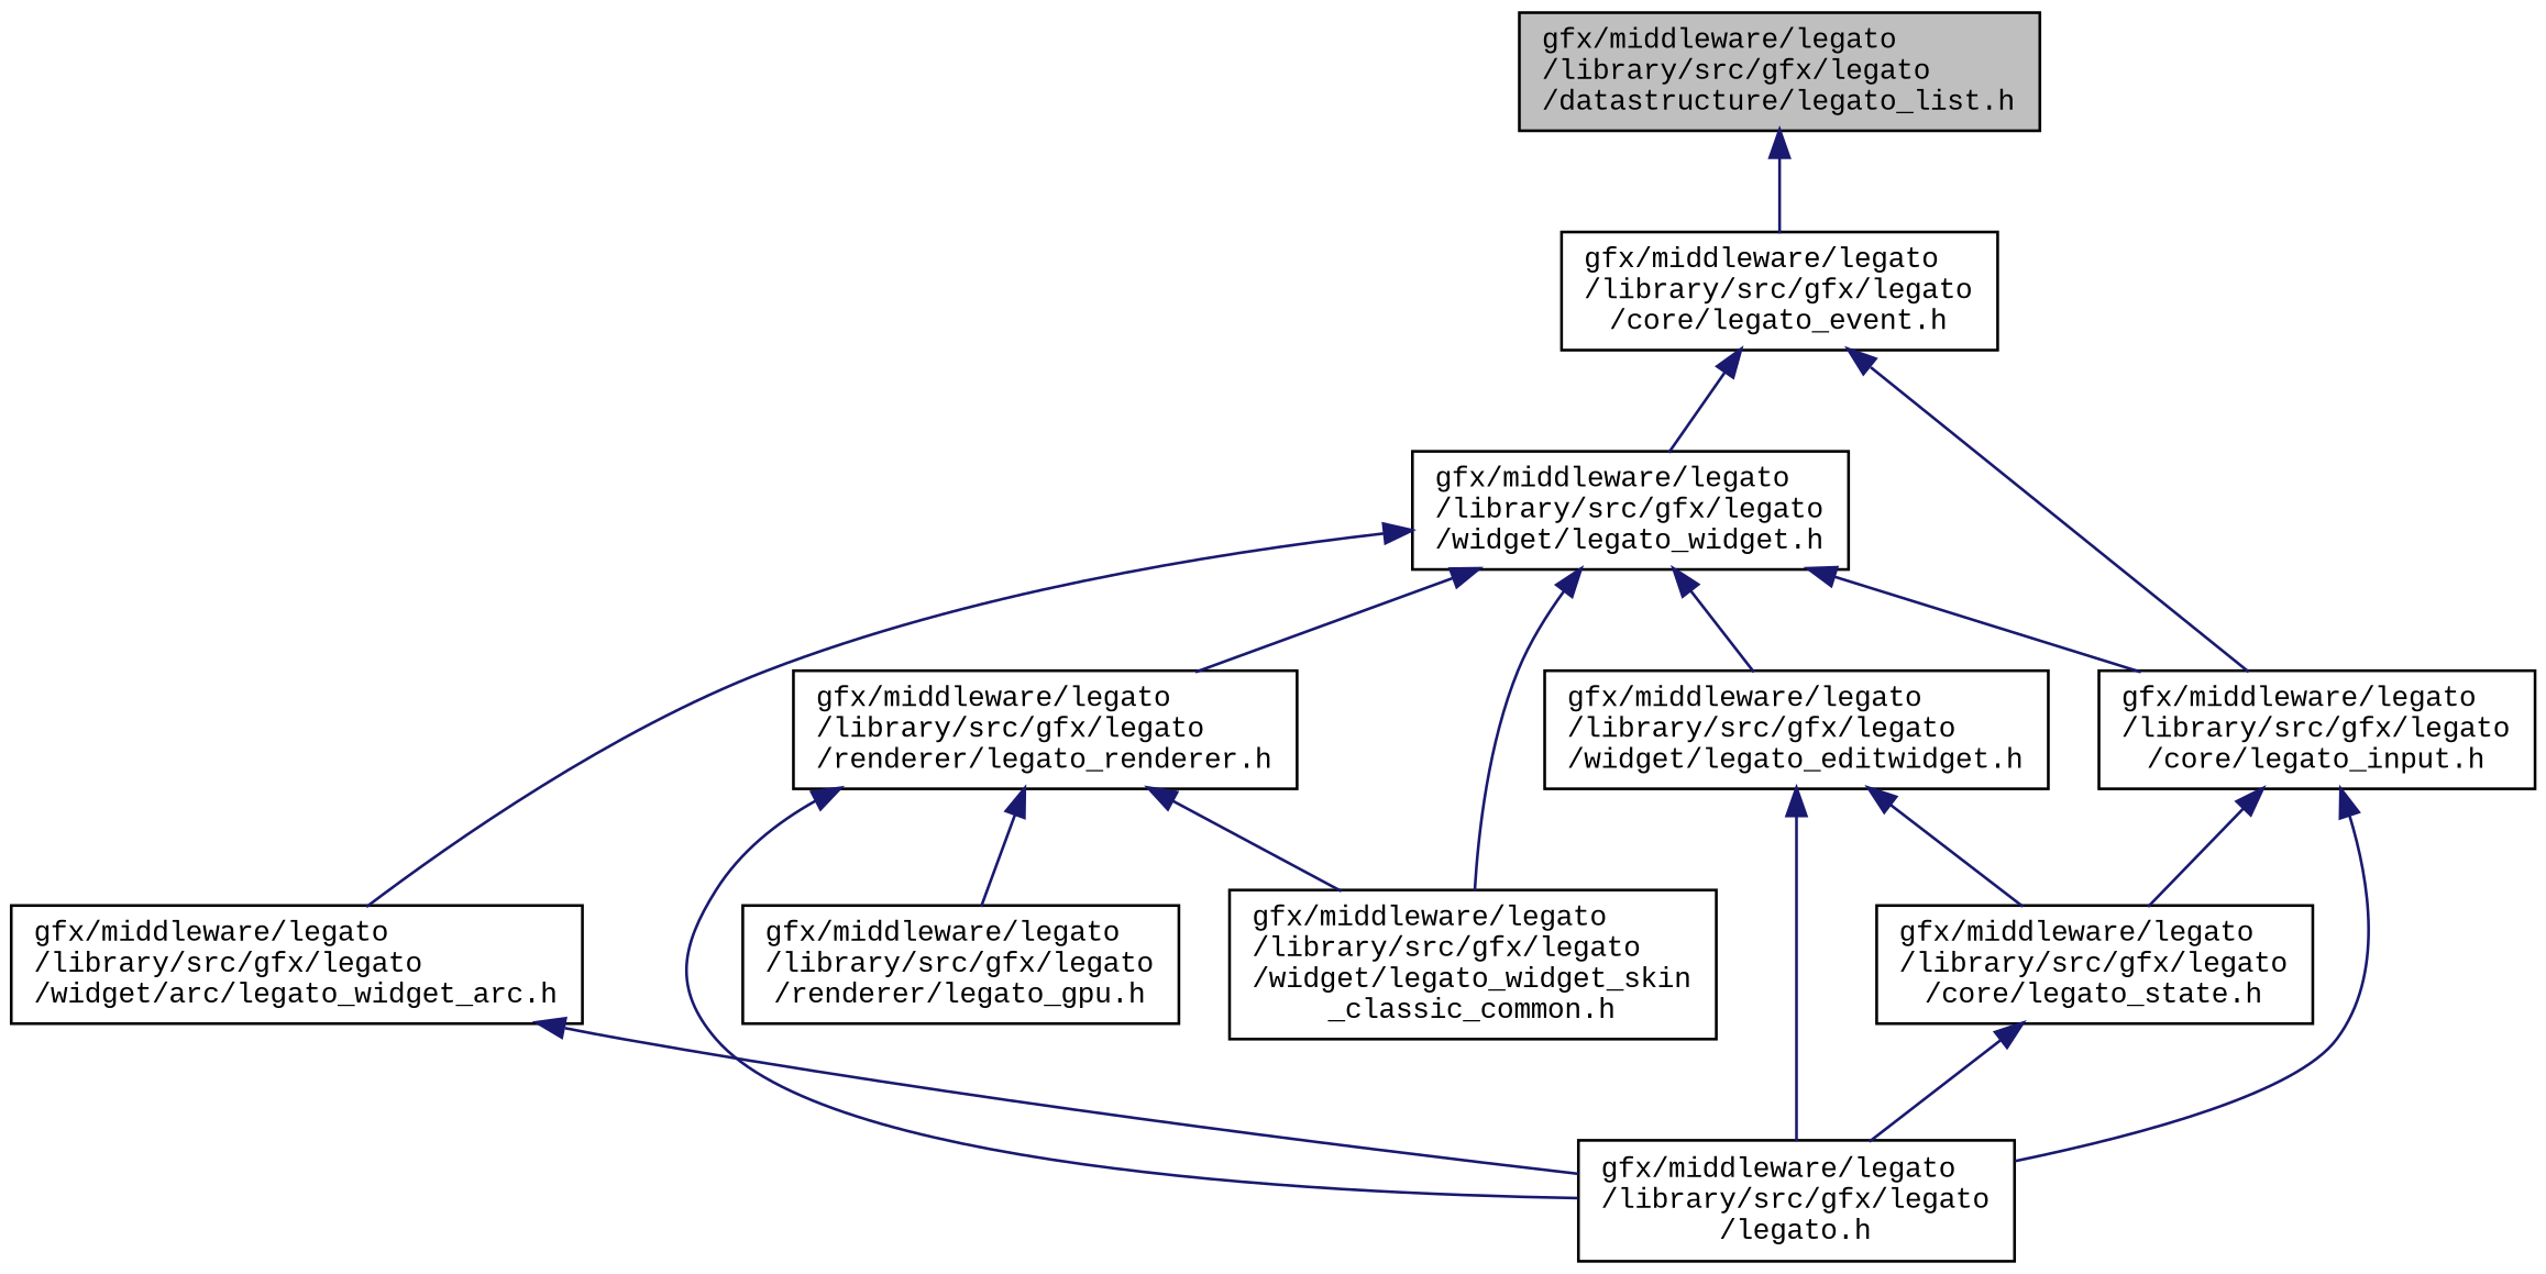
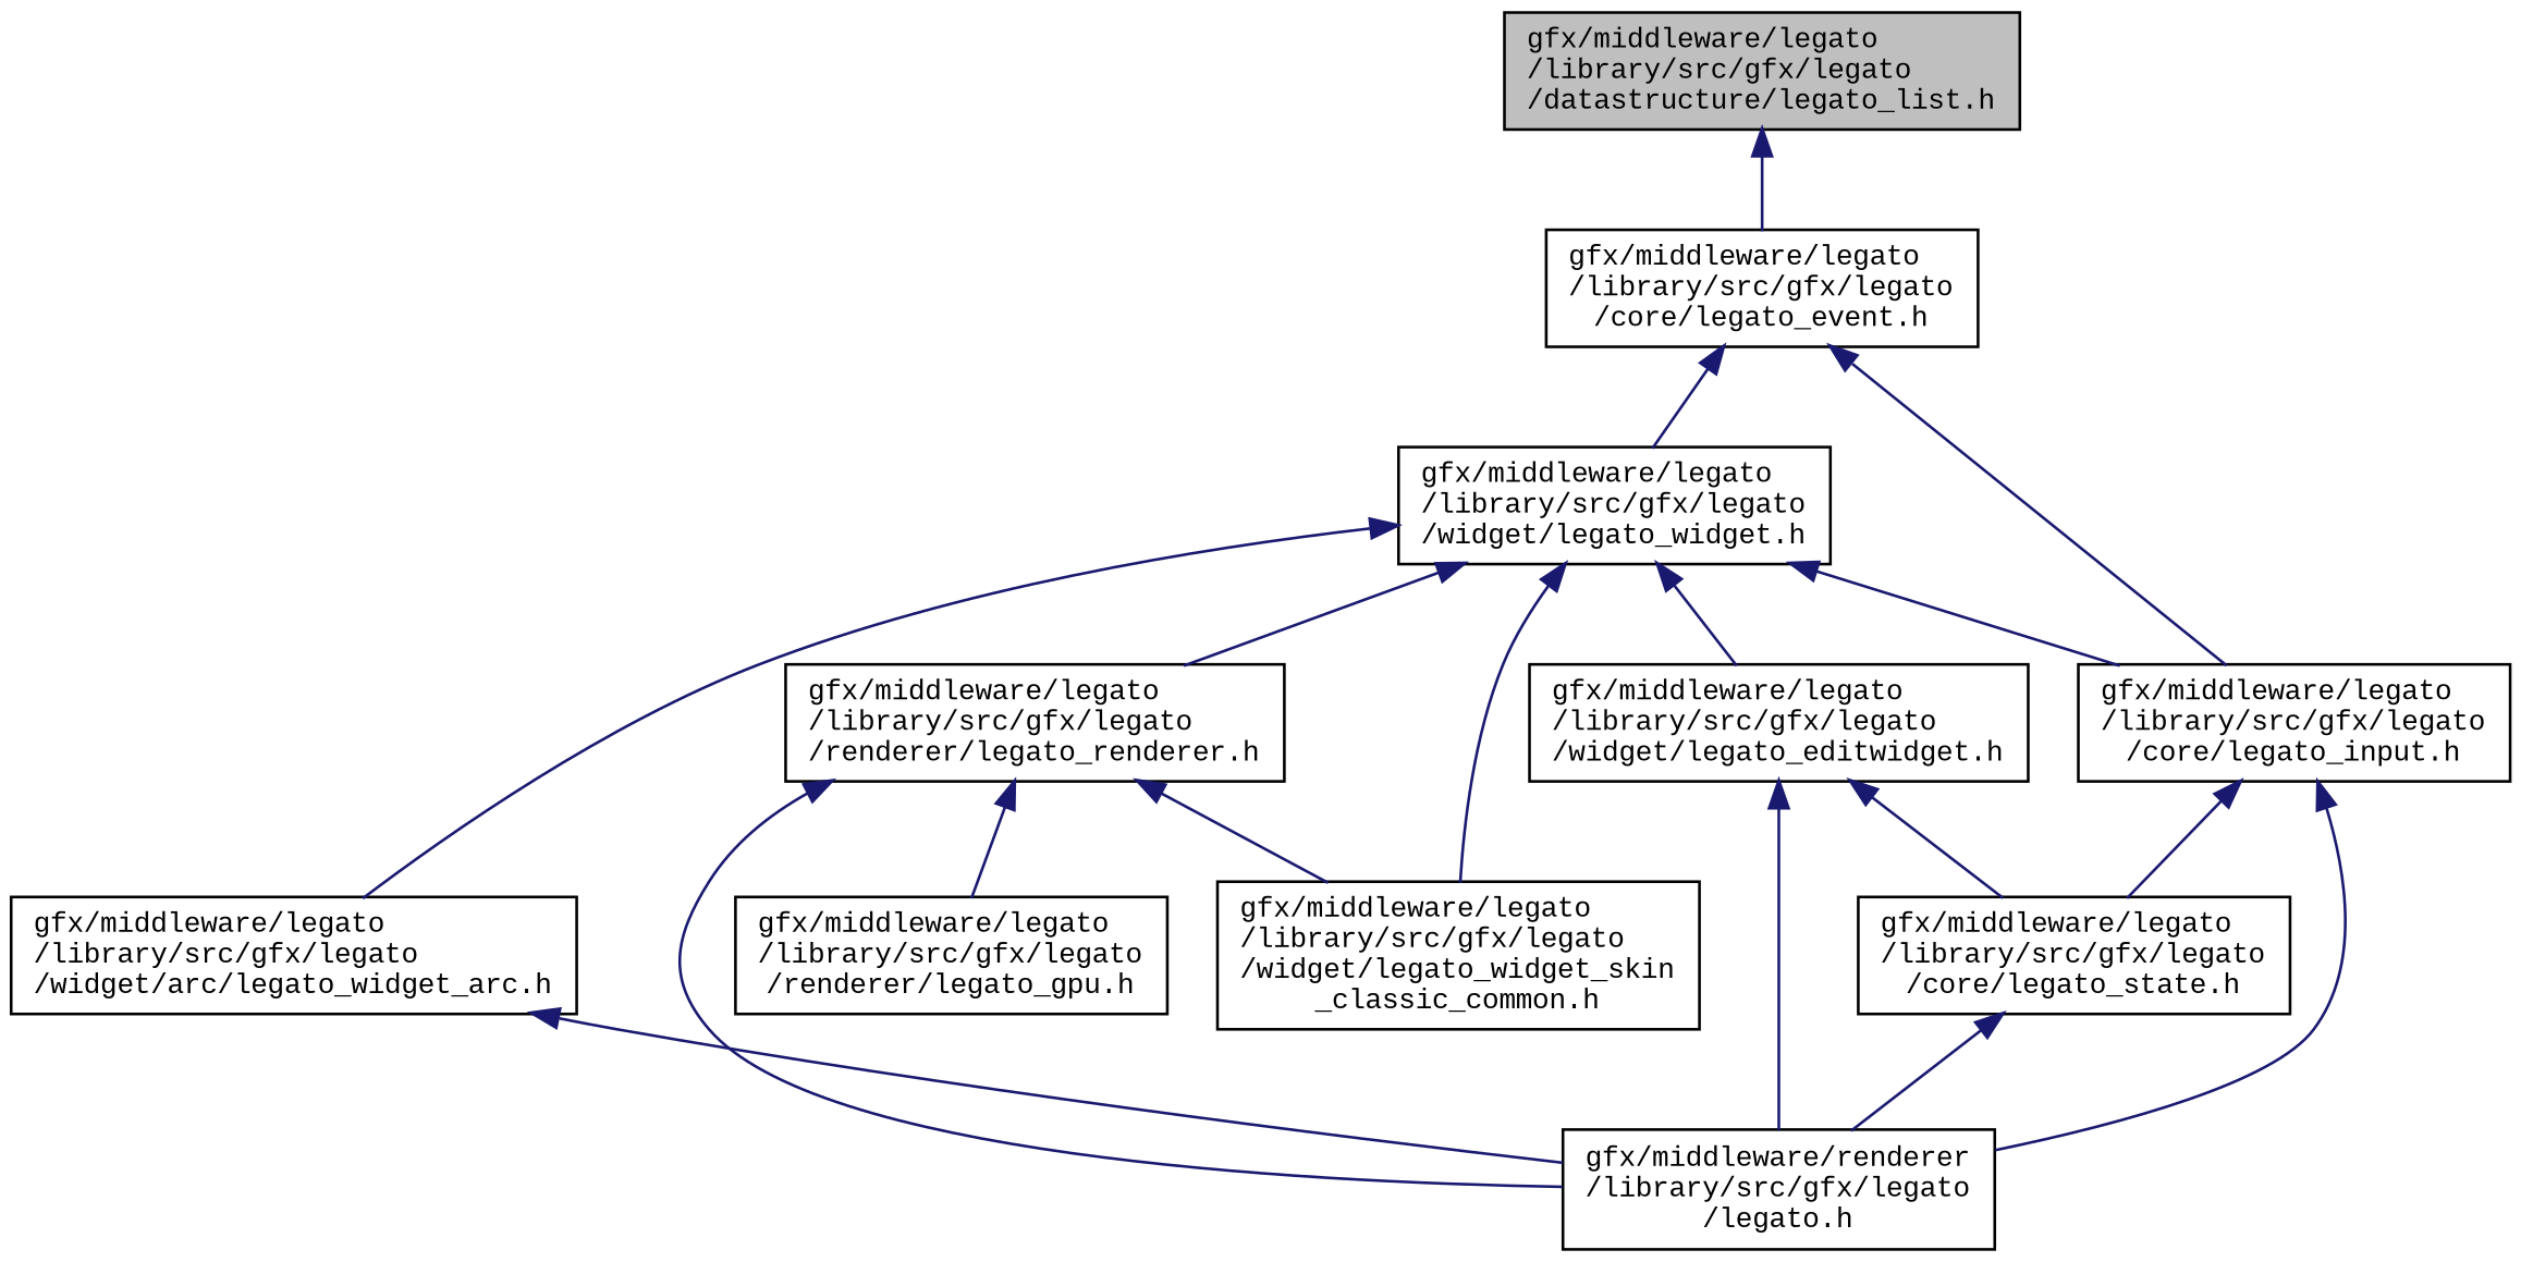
  digraph {
    fontname="Liberation Mono"
    node [color=black fillcolor=white fontname="Liberation Mono" fontsize=10 shape=record style=filled]
    edge [color=midnightblue dir=back fontname="Liberation Mono" fontsize=10 labelfontname=Helvetica labelfontsize=10 style=solid]
    n1 [fillcolor=grey75 fontcolor=black height=0.2 label="gfx/middleware/legato\l/library/src/gfx/legato\l/datastructure/legato_list.h" width=0.4]
    n2 [height=0.2 label="gfx/middleware/legato\l/library/src/gfx/legato\l/core/legato_event.h" width=0.4]
    n3 [height=0.2 label="gfx/middleware/legato\l/library/src/gfx/legato\l/core/legato_input.h" width=0.4]
    n4 [height=0.2 label="gfx/middleware/legato\l/library/src/gfx/legato\l/widget/legato_widget.h" width=0.4]
    n5 [height=0.2 label="gfx/middleware/legato\l/library/src/gfx/legato\l/core/legato_state.h" width=0.4]
-   n6 [height=0.2 label="gfx/middleware/legato\l/library/src/gfx/legato\l/legato.h" width=0.4]
+   n6 [height=0.2 label="gfx/middleware/renderer\l/library/src/gfx/legato\l/legato.h" width=0.4]
    n7 [height=0.2 label="gfx/middleware/legato\l/library/src/gfx/legato\l/renderer/legato_renderer.h" width=0.4]
    n8 [height=0.2 label="gfx/middleware/legato\l/library/src/gfx/legato\l/widget/legato_widget_skin\l_classic_common.h" width=0.4]
    n9 [height=0.2 label="gfx/middleware/legato\l/library/src/gfx/legato\l/widget/arc/legato_widget_arc.h" width=0.4]
    n10 [height=0.2 label="gfx/middleware/legato\l/library/src/gfx/legato\l/widget/legato_editwidget.h" width=0.4]
    n11 [height=0.2 label="gfx/middleware/legato\l/library/src/gfx/legato\l/renderer/legato_gpu.h" width=0.4]
    n1 -> n2
    n2 -> n3
    n2 -> n4
    n3 -> n5
    n3 -> n6
    n4 -> n3
    n4 -> n7
    n4 -> n8
    n4 -> n9
    n4 -> n10
    n5 -> n6
    n7 -> n6
    n7 -> n8
    n7 -> n11
    n9 -> n6
    n10 -> n5
    n10 -> n6
  }
